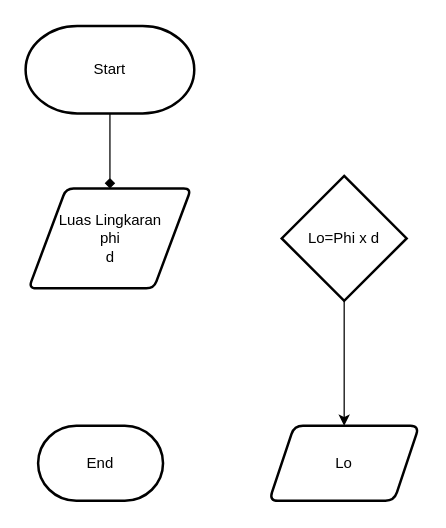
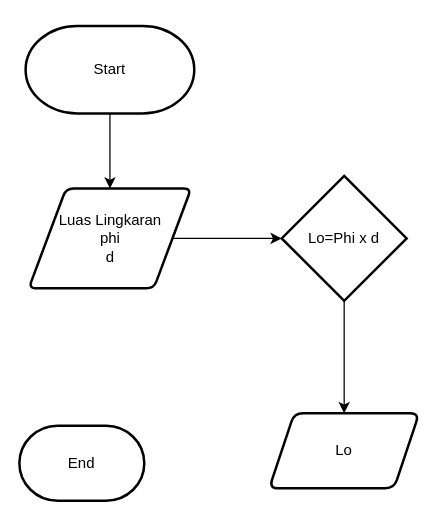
  <mxCell id="0" />
  <mxCell id="1" parent="0" />
- <mxCell id="2" value="" style="edgeStyle=orthogonalEdgeStyle;rounded=0;orthogonalLoop=1;jettySize=auto;html=1;endArrow=diamond;" edge="1" parent="1" source="3" target="7"><mxGeometry relative="1" as="geometry" /></mxCell>
+ <mxCell id="2" value="" style="edgeStyle=orthogonalEdgeStyle;rounded=0;orthogonalLoop=1;jettySize=auto;html=1;" edge="1" parent="1" source="3" target="7"><mxGeometry relative="1" as="geometry" /></mxCell>
  <mxCell id="3" value="Start" style="strokeWidth=2;html=1;shape=mxgraph.flowchart.terminator;whiteSpace=wrap;" vertex="1" parent="1"><mxGeometry x="20" y="20" width="135" height="70" as="geometry" /></mxCell>
  <mxCell id="4" value="" style="edgeStyle=orthogonalEdgeStyle;rounded=0;orthogonalLoop=1;jettySize=auto;html=1;" edge="1" parent="1" source="5" target="8"><mxGeometry relative="1" as="geometry" /></mxCell>
  <mxCell id="5" value="Lo=Phi x d" style="rhombus;whiteSpace=wrap;html=1;absoluteArcSize=1;arcSize=14;strokeWidth=2;" vertex="1" parent="1"><mxGeometry x="225" y="140" width="100" height="100" as="geometry" /></mxCell>
+ <mxCell id="6" value="" style="edgeStyle=orthogonalEdgeStyle;rounded=0;orthogonalLoop=1;jettySize=auto;html=1;" edge="1" parent="1" source="7" target="5"><mxGeometry relative="1" as="geometry" /></mxCell>
  <mxCell id="7" value="&lt;div&gt;Luas Lingkaran&lt;/div&gt;&lt;div&gt;phi&lt;/div&gt;&lt;div&gt;d&lt;br&gt;&lt;/div&gt;" style="shape=parallelogram;html=1;strokeWidth=2;perimeter=parallelogramPerimeter;whiteSpace=wrap;rounded=1;arcSize=12;size=0.23;" vertex="1" parent="1"><mxGeometry x="22.5" y="150" width="130" height="80" as="geometry" /></mxCell>
- <mxCell id="8" value="Lo" style="shape=parallelogram;perimeter=parallelogramPerimeter;whiteSpace=wrap;html=1;fixedSize=1;rounded=1;arcSize=14;strokeWidth=2;" vertex="1" parent="1"><mxGeometry x="215" y="340" width="120" height="60" as="geometry" /></mxCell>
- <mxCell id="9" value="End" style="strokeWidth=2;html=1;shape=mxgraph.flowchart.terminator;whiteSpace=wrap;" vertex="1" parent="1"><mxGeometry x="30" y="340" width="100" height="60" as="geometry" /></mxCell>
+ <mxCell id="8" value="Lo" style="shape=parallelogram;perimeter=parallelogramPerimeter;whiteSpace=wrap;html=1;fixedSize=1;rounded=1;arcSize=14;strokeWidth=2;" vertex="1" parent="1"><mxGeometry x="215" y="330" width="120" height="60" as="geometry" /></mxCell>
+ <mxCell id="9" value="End" style="strokeWidth=2;html=1;shape=mxgraph.flowchart.terminator;whiteSpace=wrap;" vertex="1" parent="1"><mxGeometry x="15" y="340" width="100" height="60" as="geometry" /></mxCell>
